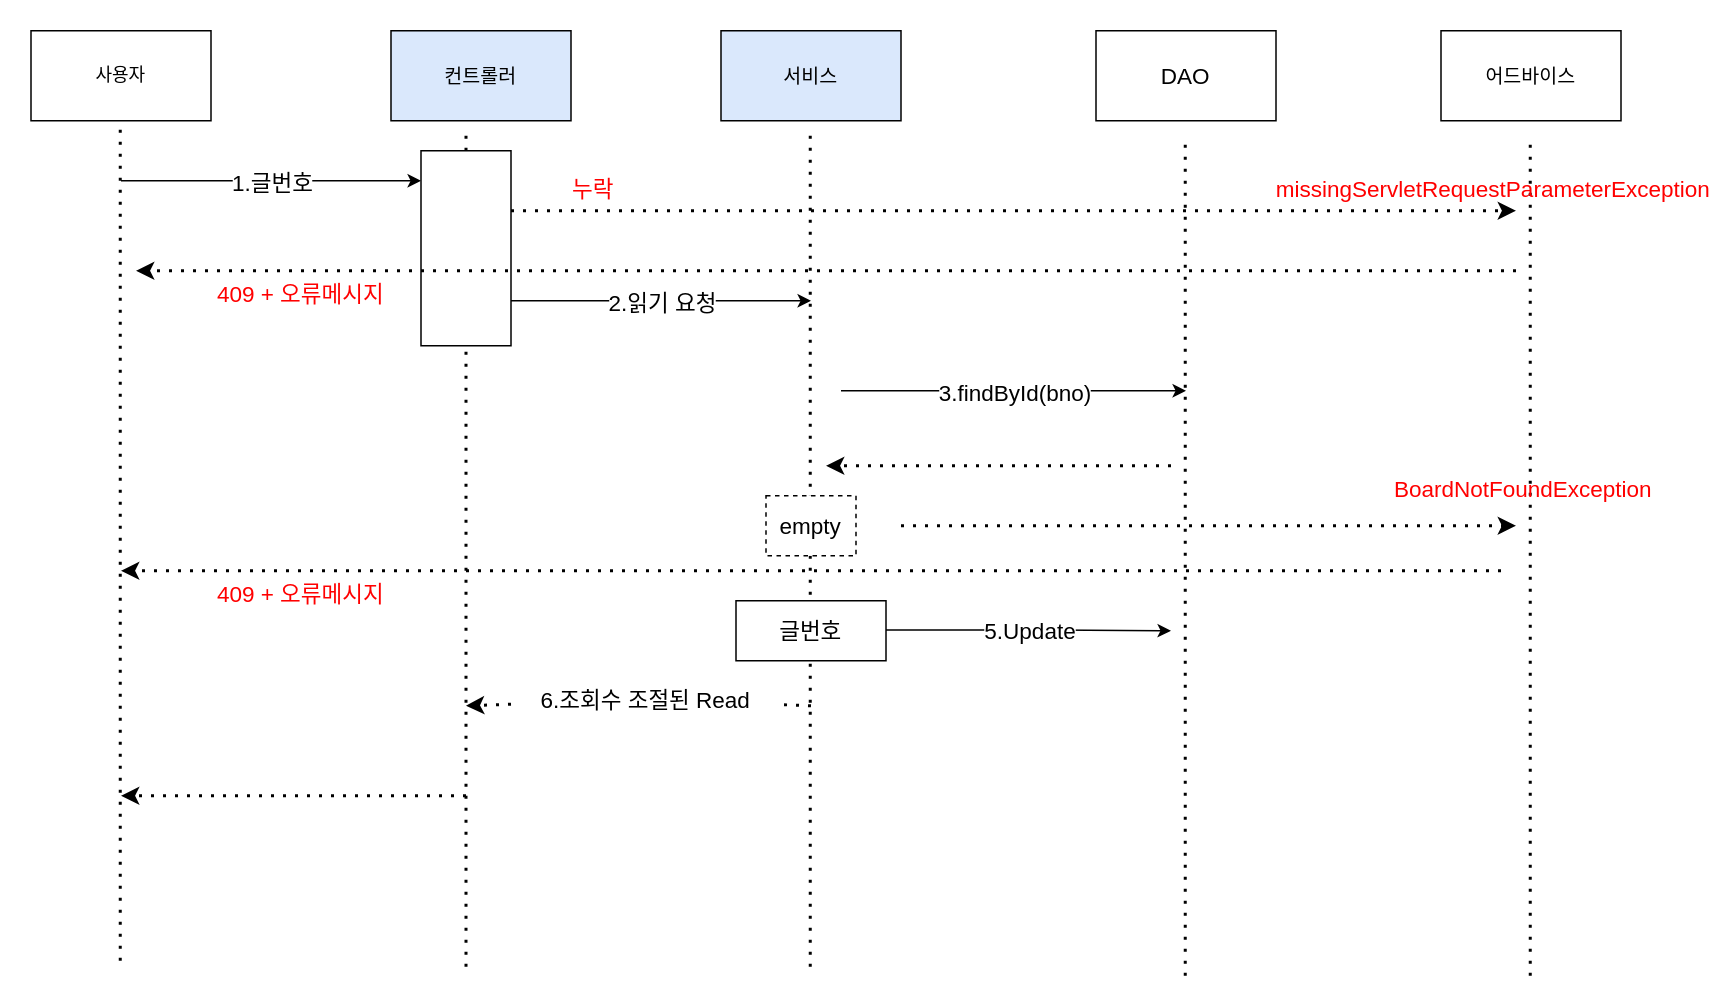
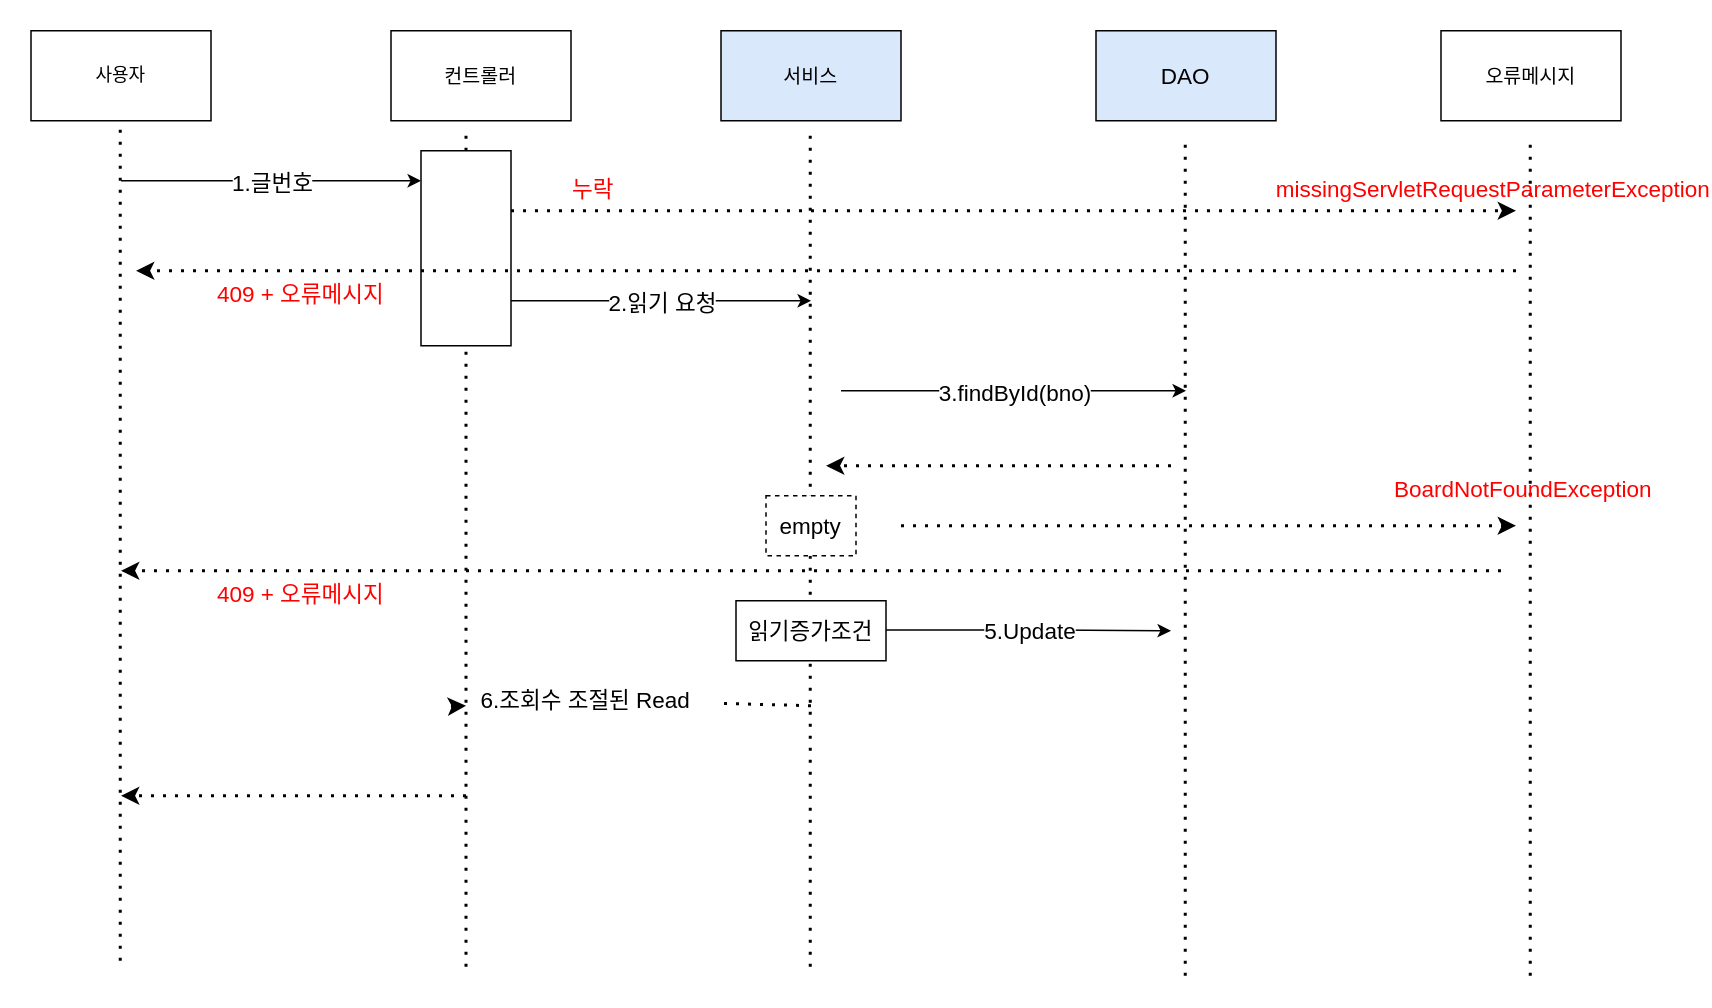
  <mxCell id="0" />
  <mxCell id="1" parent="0" />
  <mxCell id="2" value="사용자" style="rounded=0;whiteSpace=wrap;html=1;" vertex="1" parent="1"><mxGeometry x="20" y="20" width="120" height="60" as="geometry" /></mxCell>
- <mxCell id="3" value="컨트롤러" style="rounded=0;whiteSpace=wrap;html=1;fontSize=13;fillColor=#dae8fc;" vertex="1" parent="1"><mxGeometry x="260" y="20" width="120" height="60" as="geometry" /></mxCell>
+ <mxCell id="3" value="컨트롤러" style="rounded=0;whiteSpace=wrap;html=1;fontSize=13;" vertex="1" parent="1"><mxGeometry x="260" y="20" width="120" height="60" as="geometry" /></mxCell>
  <mxCell id="4" value="서비스" style="rounded=0;whiteSpace=wrap;html=1;fontSize=13;fillColor=#dae8fc;" vertex="1" parent="1"><mxGeometry x="480" y="20" width="120" height="60" as="geometry" /></mxCell>
- <mxCell id="5" value="어드바이스" style="rounded=0;whiteSpace=wrap;html=1;fontSize=13;" vertex="1" parent="1"><mxGeometry x="960" y="20" width="120" height="60" as="geometry" /></mxCell>
+ <mxCell id="5" value="오류메시지" style="rounded=0;whiteSpace=wrap;html=1;fontSize=13;" vertex="1" parent="1"><mxGeometry x="960" y="20" width="120" height="60" as="geometry" /></mxCell>
  <mxCell id="6" value="" style="endArrow=none;dashed=1;html=1;dashPattern=1 3;strokeWidth=2;rounded=0;fontSize=13;" edge="1" parent="1"><mxGeometry width="50" height="50" relative="1" as="geometry"><mxPoint x="79.5" y="640" as="sourcePoint" /><mxPoint x="79.5" y="80" as="targetPoint" /></mxGeometry></mxCell>
  <mxCell id="7" value="" style="endArrow=none;dashed=1;html=1;dashPattern=1 3;strokeWidth=2;rounded=0;fontSize=13;" edge="1" parent="1"><mxGeometry width="50" height="50" relative="1" as="geometry"><mxPoint x="310" y="644" as="sourcePoint" /><mxPoint x="310" y="84" as="targetPoint" /></mxGeometry></mxCell>
  <mxCell id="8" value="" style="endArrow=none;dashed=1;html=1;dashPattern=1 3;strokeWidth=2;rounded=0;fontSize=13;" edge="1" parent="1"><mxGeometry width="50" height="50" relative="1" as="geometry"><mxPoint x="539.5" y="644" as="sourcePoint" /><mxPoint x="539.5" y="84" as="targetPoint" /></mxGeometry></mxCell>
  <mxCell id="9" value="" style="endArrow=none;dashed=1;html=1;dashPattern=1 3;strokeWidth=2;rounded=0;fontSize=13;" edge="1" parent="1"><mxGeometry width="50" height="50" relative="1" as="geometry"><mxPoint x="1019.5" y="650" as="sourcePoint" /><mxPoint x="1019.5" y="90" as="targetPoint" /></mxGeometry></mxCell>
- <mxCell id="10" value="DAO" style="rounded=0;whiteSpace=wrap;html=1;fontSize=15;" vertex="1" parent="1"><mxGeometry x="730" y="20" width="120" height="60" as="geometry" /></mxCell>
+ <mxCell id="10" value="DAO" style="rounded=0;whiteSpace=wrap;html=1;fontSize=15;fillColor=#dae8fc;" vertex="1" parent="1"><mxGeometry x="730" y="20" width="120" height="60" as="geometry" /></mxCell>
  <mxCell id="11" value="" style="endArrow=none;dashed=1;html=1;dashPattern=1 3;strokeWidth=2;rounded=0;fontSize=13;" edge="1" parent="1"><mxGeometry width="50" height="50" relative="1" as="geometry"><mxPoint x="789.5" y="650" as="sourcePoint" /><mxPoint x="789.5" y="90" as="targetPoint" /></mxGeometry></mxCell>
  <mxCell id="12" value="1." style="endArrow=classic;html=1;rounded=0;fontSize=15;" edge="1" parent="1"><mxGeometry relative="1" as="geometry"><mxPoint x="80" y="120" as="sourcePoint" /><mxPoint x="280" y="120" as="targetPoint" /><Array as="points"><mxPoint x="190" y="120" /></Array></mxGeometry></mxCell>
  <mxCell id="13" value="1.글번호" style="edgeLabel;resizable=0;html=1;align=center;verticalAlign=middle;fontSize=15;" connectable="0" vertex="1" parent="12"><mxGeometry relative="1" as="geometry" /></mxCell>
  <mxCell id="14" value="" style="endArrow=classic;html=1;rounded=0;fontSize=15;" edge="1" parent="1"><mxGeometry relative="1" as="geometry"><mxPoint x="340" y="200" as="sourcePoint" /><mxPoint x="540" y="200" as="targetPoint" /><Array as="points"><mxPoint x="450" y="200" /></Array></mxGeometry></mxCell>
  <mxCell id="15" value="2.읽기 요청" style="edgeLabel;resizable=0;html=1;align=center;verticalAlign=middle;fontSize=15;" connectable="0" vertex="1" parent="14"><mxGeometry relative="1" as="geometry" /></mxCell>
  <mxCell id="16" value="" style="rounded=0;whiteSpace=wrap;html=1;fontSize=15;" vertex="1" parent="1"><mxGeometry x="280" y="100" width="60" height="130" as="geometry" /></mxCell>
  <mxCell id="17" value="" style="endArrow=classic;dashed=1;html=1;dashPattern=1 3;strokeWidth=2;rounded=0;fontSize=15;" edge="1" parent="1"><mxGeometry width="50" height="50" relative="1" as="geometry"><mxPoint x="340" y="140" as="sourcePoint" /><mxPoint x="1010" y="140" as="targetPoint" /></mxGeometry></mxCell>
  <mxCell id="18" value="missingServletRequestParameterException" style="text;html=1;strokeColor=none;fillColor=none;align=center;verticalAlign=middle;whiteSpace=wrap;rounded=0;fontSize=15;fontColor=#ff0000;" vertex="1" parent="1"><mxGeometry x="910" y="110" width="170" height="30" as="geometry" /></mxCell>
  <mxCell id="19" value="" style="endArrow=classic;dashed=1;html=1;dashPattern=1 3;strokeWidth=2;rounded=0;fontSize=15;" edge="1" parent="1"><mxGeometry width="50" height="50" relative="1" as="geometry"><mxPoint x="1010" y="180" as="sourcePoint" /><mxPoint x="90" y="180" as="targetPoint" /></mxGeometry></mxCell>
  <mxCell id="20" value="409 + 오류메시지" style="text;html=1;strokeColor=none;fillColor=none;align=center;verticalAlign=middle;whiteSpace=wrap;rounded=0;fontSize=15;fontColor=#ff0000;" vertex="1" parent="1"><mxGeometry x="60" y="180" width="280" height="30" as="geometry" /></mxCell>
  <mxCell id="21" value="누락" style="text;html=1;strokeColor=none;fillColor=none;align=center;verticalAlign=middle;whiteSpace=wrap;rounded=0;fontSize=15;fontColor=#ff0000;" vertex="1" parent="1"><mxGeometry x="340" y="110" width="110" height="30" as="geometry" /></mxCell>
  <mxCell id="22" value="" style="endArrow=classic;html=1;rounded=0;fontSize=15;" edge="1" parent="1"><mxGeometry relative="1" as="geometry"><mxPoint x="590" y="419.5" as="sourcePoint" /><mxPoint x="780" y="420" as="targetPoint" /><Array as="points"><mxPoint x="700" y="419.5" /></Array></mxGeometry></mxCell>
  <mxCell id="23" value="5.Update" style="edgeLabel;resizable=0;html=1;align=center;verticalAlign=middle;fontSize=15;" connectable="0" vertex="1" parent="22"><mxGeometry relative="1" as="geometry" /></mxCell>
  <mxCell id="24" value="" style="endArrow=classic;dashed=1;html=1;dashPattern=1 3;strokeWidth=2;rounded=0;fontSize=15;fontColor=#ff0000;" edge="1" parent="1"><mxGeometry width="50" height="50" relative="1" as="geometry"><mxPoint x="780" y="310" as="sourcePoint" /><mxPoint x="550" y="310" as="targetPoint" /></mxGeometry></mxCell>
  <mxCell id="25" value="" style="endArrow=classic;dashed=1;html=1;dashPattern=1 3;strokeWidth=2;rounded=0;fontSize=15;fontColor=#ff0000;startArrow=none;" edge="1" parent="1" source="35"><mxGeometry width="50" height="50" relative="1" as="geometry"><mxPoint x="540" y="470" as="sourcePoint" /><mxPoint x="310" y="470" as="targetPoint" /></mxGeometry></mxCell>
  <mxCell id="26" value="" style="endArrow=classic;dashed=1;html=1;dashPattern=1 3;strokeWidth=2;rounded=0;fontSize=15;fontColor=#ff0000;" edge="1" parent="1"><mxGeometry width="50" height="50" relative="1" as="geometry"><mxPoint x="310" y="530" as="sourcePoint" /><mxPoint x="80" y="530" as="targetPoint" /></mxGeometry></mxCell>
  <mxCell id="27" value="" style="endArrow=classic;dashed=1;html=1;dashPattern=1 3;strokeWidth=2;rounded=0;fontSize=15;" edge="1" parent="1"><mxGeometry width="50" height="50" relative="1" as="geometry"><mxPoint x="600" y="350" as="sourcePoint" /><mxPoint x="1010" y="350" as="targetPoint" /></mxGeometry></mxCell>
  <mxCell id="28" value="empty" style="rounded=0;whiteSpace=wrap;html=1;fontSize=15;dashed=1;" vertex="1" parent="1"><mxGeometry x="510" y="330" width="60" height="40" as="geometry" /></mxCell>
  <mxCell id="29" value="BoardNotFoundException" style="text;html=1;strokeColor=none;fillColor=none;align=center;verticalAlign=middle;whiteSpace=wrap;rounded=0;fontSize=15;fontColor=#ff0000;" vertex="1" parent="1"><mxGeometry x="930" y="310" width="170" height="30" as="geometry" /></mxCell>
- <mxCell id="30" value="글번호" style="rounded=0;whiteSpace=wrap;html=1;fontSize=15;" vertex="1" parent="1"><mxGeometry x="490" y="400" width="100" height="40" as="geometry" /></mxCell>
+ <mxCell id="30" value="읽기증가조건" style="rounded=0;whiteSpace=wrap;html=1;fontSize=15;" vertex="1" parent="1"><mxGeometry x="490" y="400" width="100" height="40" as="geometry" /></mxCell>
  <mxCell id="31" value="" style="endArrow=classic;html=1;rounded=0;fontSize=15;" edge="1" parent="1"><mxGeometry relative="1" as="geometry"><mxPoint x="560" y="260" as="sourcePoint" /><mxPoint x="790" y="260" as="targetPoint" /><Array as="points"><mxPoint x="670" y="260" /></Array></mxGeometry></mxCell>
  <mxCell id="32" value="3.findById(bno)" style="edgeLabel;resizable=0;html=1;align=center;verticalAlign=middle;fontSize=15;" connectable="0" vertex="1" parent="31"><mxGeometry relative="1" as="geometry" /></mxCell>
  <mxCell id="33" value="" style="endArrow=classic;dashed=1;html=1;dashPattern=1 3;strokeWidth=2;rounded=0;fontSize=15;" edge="1" parent="1"><mxGeometry width="50" height="50" relative="1" as="geometry"><mxPoint x="1000" y="380" as="sourcePoint" /><mxPoint x="80" y="380" as="targetPoint" /></mxGeometry></mxCell>
  <mxCell id="34" value="409 + 오류메시지" style="text;html=1;strokeColor=none;fillColor=none;align=center;verticalAlign=middle;whiteSpace=wrap;rounded=0;fontSize=15;fontColor=#ff0000;" vertex="1" parent="1"><mxGeometry x="60" y="380" width="280" height="30" as="geometry" /></mxCell>
- <mxCell id="35" value="6.조회수 조절된 Read" style="text;html=1;strokeColor=none;fillColor=none;align=center;verticalAlign=middle;whiteSpace=wrap;rounded=0;fontSize=15;fontColor=#000000;" vertex="1" parent="1"><mxGeometry x="340" y="451" width="180" height="30" as="geometry" /></mxCell>
+ <mxCell id="35" value="6.조회수 조절된 Read" style="text;html=1;strokeColor=none;fillColor=none;align=center;verticalAlign=middle;whiteSpace=wrap;rounded=0;fontSize=15;fontColor=#000000;" vertex="1" parent="1"><mxGeometry x="300" y="451" width="180" height="30" as="geometry" /></mxCell>
  <mxCell id="36" value="" style="endArrow=none;dashed=1;html=1;dashPattern=1 3;strokeWidth=2;rounded=0;fontSize=15;fontColor=#ff0000;" edge="1" parent="1" target="35"><mxGeometry width="50" height="50" relative="1" as="geometry"><mxPoint x="540" y="470" as="sourcePoint" /><mxPoint x="310" y="470" as="targetPoint" /></mxGeometry></mxCell>
